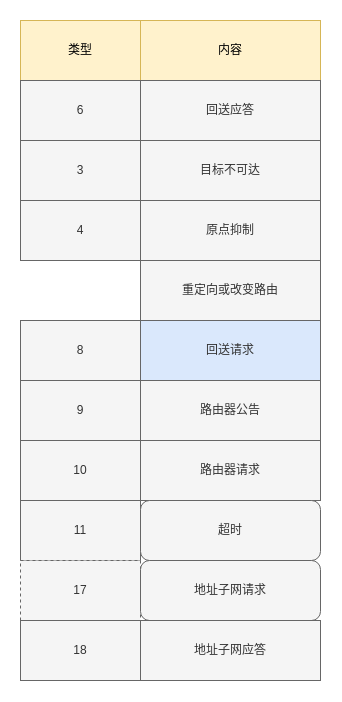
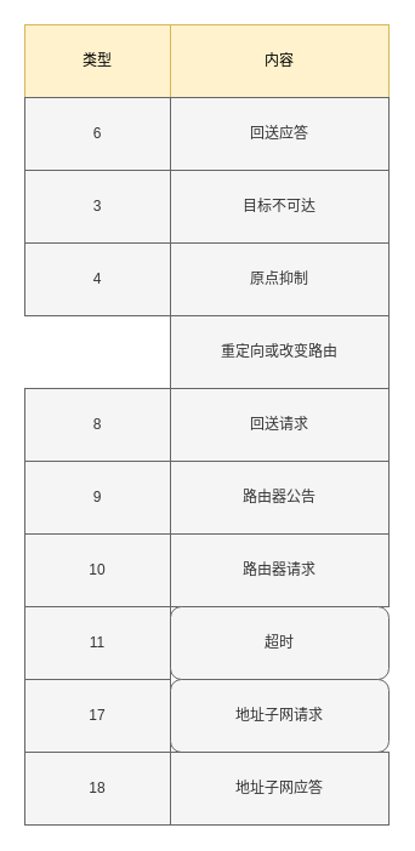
  <mxCell id="0" />
  <mxCell id="1" parent="0" />
  <mxCell id="2" value="类型" style="rounded=0;whiteSpace=wrap;html=1;fillColor=#fff2cc;strokeColor=#d6b656;" vertex="1" parent="1"><mxGeometry x="20" y="20" width="120" height="60" as="geometry" /></mxCell>
  <mxCell id="3" value="内容" style="rounded=0;whiteSpace=wrap;html=1;fillColor=#fff2cc;strokeColor=#d6b656;" vertex="1" parent="1"><mxGeometry x="140" y="20" width="180" height="60" as="geometry" /></mxCell>
  <mxCell id="4" value="6" style="rounded=0;whiteSpace=wrap;html=1;fillColor=#f5f5f5;strokeColor=#666666;fontColor=#333333;" vertex="1" parent="1"><mxGeometry x="20" y="80" width="120" height="60" as="geometry" /></mxCell>
  <mxCell id="5" value="回送应答" style="rounded=0;whiteSpace=wrap;html=1;fillColor=#f5f5f5;strokeColor=#666666;fontColor=#333333;" vertex="1" parent="1"><mxGeometry x="140" y="80" width="180" height="60" as="geometry" /></mxCell>
  <mxCell id="6" value="3" style="rounded=0;whiteSpace=wrap;html=1;fillColor=#f5f5f5;strokeColor=#666666;fontColor=#333333;" vertex="1" parent="1"><mxGeometry x="20" y="140" width="120" height="60" as="geometry" /></mxCell>
  <mxCell id="7" value="目标不可达" style="rounded=0;whiteSpace=wrap;html=1;fillColor=#f5f5f5;strokeColor=#666666;fontColor=#333333;" vertex="1" parent="1"><mxGeometry x="140" y="140" width="180" height="60" as="geometry" /></mxCell>
  <mxCell id="8" value="4" style="rounded=0;whiteSpace=wrap;html=1;fillColor=#f5f5f5;strokeColor=#666666;fontColor=#333333;" vertex="1" parent="1"><mxGeometry x="20" y="200" width="120" height="60" as="geometry" /></mxCell>
  <mxCell id="9" value="原点抑制" style="rounded=0;whiteSpace=wrap;html=1;fillColor=#f5f5f5;strokeColor=#666666;fontColor=#333333;" vertex="1" parent="1"><mxGeometry x="140" y="200" width="180" height="60" as="geometry" /></mxCell>
  <mxCell id="10" value="重定向或改变路由" style="rounded=0;whiteSpace=wrap;html=1;fillColor=#f5f5f5;strokeColor=#666666;fontColor=#333333;" vertex="1" parent="1"><mxGeometry x="140" y="260" width="180" height="60" as="geometry" /></mxCell>
  <mxCell id="11" value="8" style="rounded=0;whiteSpace=wrap;html=1;fillColor=#f5f5f5;strokeColor=#666666;fontColor=#333333;" vertex="1" parent="1"><mxGeometry x="20" y="320" width="120" height="60" as="geometry" /></mxCell>
- <mxCell id="12" value="回送请求" style="rounded=0;whiteSpace=wrap;html=1;fillColor=#dae8fc;strokeColor=#666666;fontColor=#333333;" vertex="1" parent="1"><mxGeometry x="140" y="320" width="180" height="60" as="geometry" /></mxCell>
+ <mxCell id="12" value="回送请求" style="rounded=0;whiteSpace=wrap;html=1;fillColor=#f5f5f5;strokeColor=#666666;fontColor=#333333;" vertex="1" parent="1"><mxGeometry x="140" y="320" width="180" height="60" as="geometry" /></mxCell>
  <mxCell id="13" value="9" style="rounded=0;whiteSpace=wrap;html=1;fillColor=#f5f5f5;strokeColor=#666666;fontColor=#333333;" vertex="1" parent="1"><mxGeometry x="20" y="380" width="120" height="60" as="geometry" /></mxCell>
  <mxCell id="14" value="路由器公告" style="rounded=0;whiteSpace=wrap;html=1;fillColor=#f5f5f5;strokeColor=#666666;fontColor=#333333;" vertex="1" parent="1"><mxGeometry x="140" y="380" width="180" height="60" as="geometry" /></mxCell>
  <mxCell id="15" value="10" style="rounded=0;whiteSpace=wrap;html=1;fillColor=#f5f5f5;strokeColor=#666666;fontColor=#333333;" vertex="1" parent="1"><mxGeometry x="20" y="440" width="120" height="60" as="geometry" /></mxCell>
  <mxCell id="16" value="路由器请求" style="rounded=0;whiteSpace=wrap;html=1;fillColor=#f5f5f5;strokeColor=#666666;fontColor=#333333;" vertex="1" parent="1"><mxGeometry x="140" y="440" width="180" height="60" as="geometry" /></mxCell>
  <mxCell id="17" value="11" style="rounded=0;whiteSpace=wrap;html=1;fillColor=#f5f5f5;strokeColor=#666666;fontColor=#333333;" vertex="1" parent="1"><mxGeometry x="20" y="500" width="120" height="60" as="geometry" /></mxCell>
  <mxCell id="18" value="超时" style="whiteSpace=wrap;html=1;fillColor=#f5f5f5;strokeColor=#666666;fontColor=#333333;rounded=1;" vertex="1" parent="1"><mxGeometry x="140" y="500" width="180" height="60" as="geometry" /></mxCell>
- <mxCell id="19" value="17" style="rounded=0;whiteSpace=wrap;html=1;fillColor=#f5f5f5;strokeColor=#666666;fontColor=#333333;dashed=1;" vertex="1" parent="1"><mxGeometry x="20" y="560" width="120" height="60" as="geometry" /></mxCell>
+ <mxCell id="19" value="17" style="rounded=0;whiteSpace=wrap;html=1;fillColor=#f5f5f5;strokeColor=#666666;fontColor=#333333;" vertex="1" parent="1"><mxGeometry x="20" y="560" width="120" height="60" as="geometry" /></mxCell>
  <mxCell id="20" value="地址子网请求" style="whiteSpace=wrap;html=1;fillColor=#f5f5f5;strokeColor=#666666;fontColor=#333333;rounded=1;" vertex="1" parent="1"><mxGeometry x="140" y="560" width="180" height="60" as="geometry" /></mxCell>
  <mxCell id="21" value="18" style="rounded=0;whiteSpace=wrap;html=1;fillColor=#f5f5f5;strokeColor=#666666;fontColor=#333333;" vertex="1" parent="1"><mxGeometry x="20" y="620" width="120" height="60" as="geometry" /></mxCell>
  <mxCell id="22" value="地址子网应答" style="rounded=0;whiteSpace=wrap;html=1;fillColor=#f5f5f5;strokeColor=#666666;fontColor=#333333;" vertex="1" parent="1"><mxGeometry x="140" y="620" width="180" height="60" as="geometry" /></mxCell>
